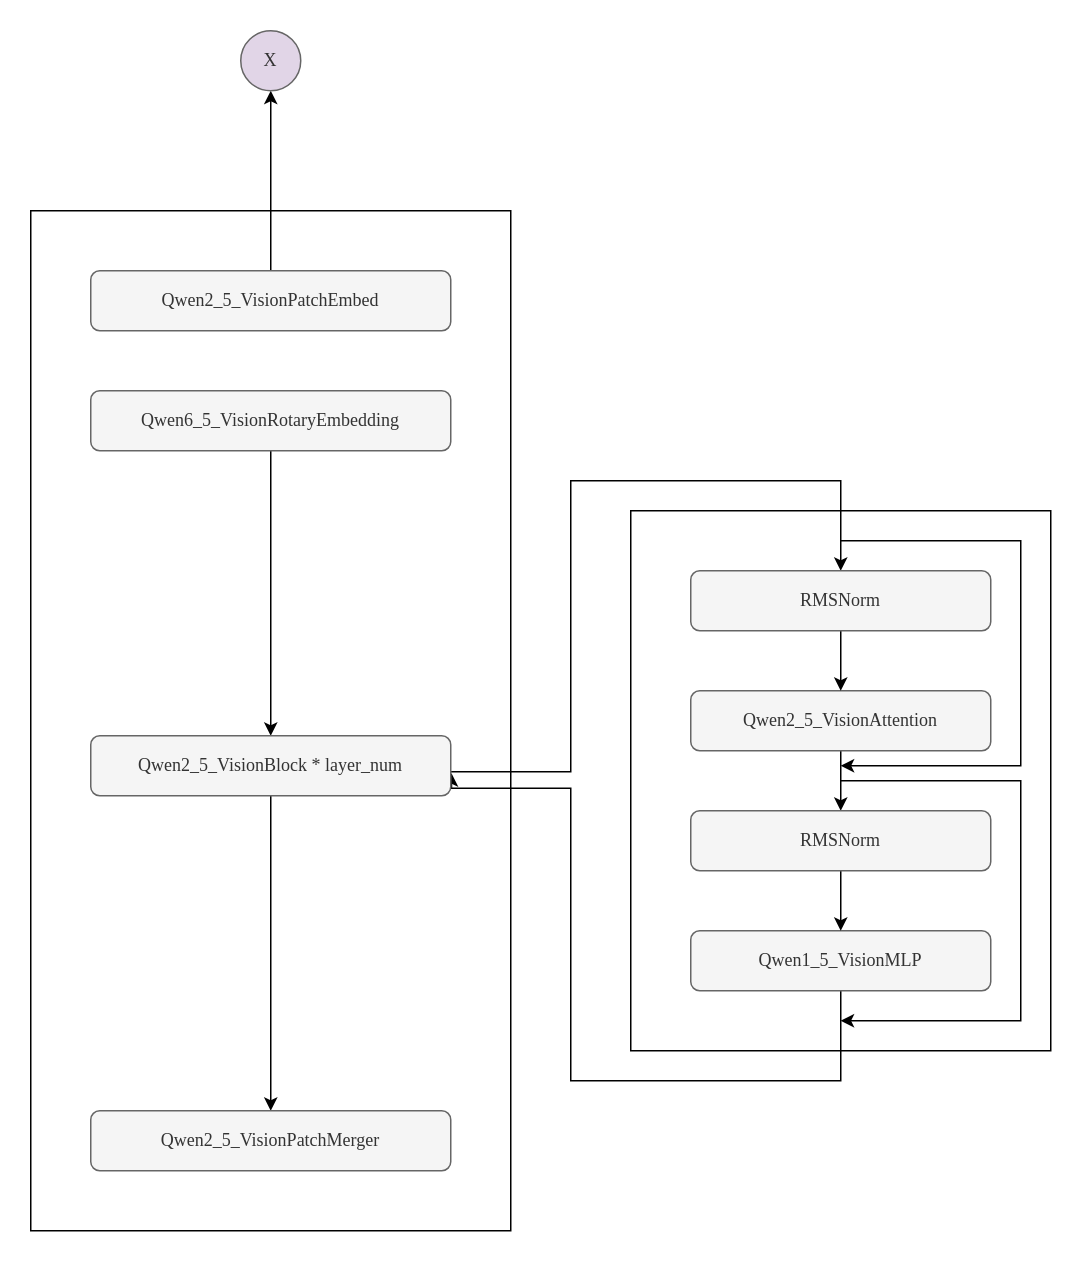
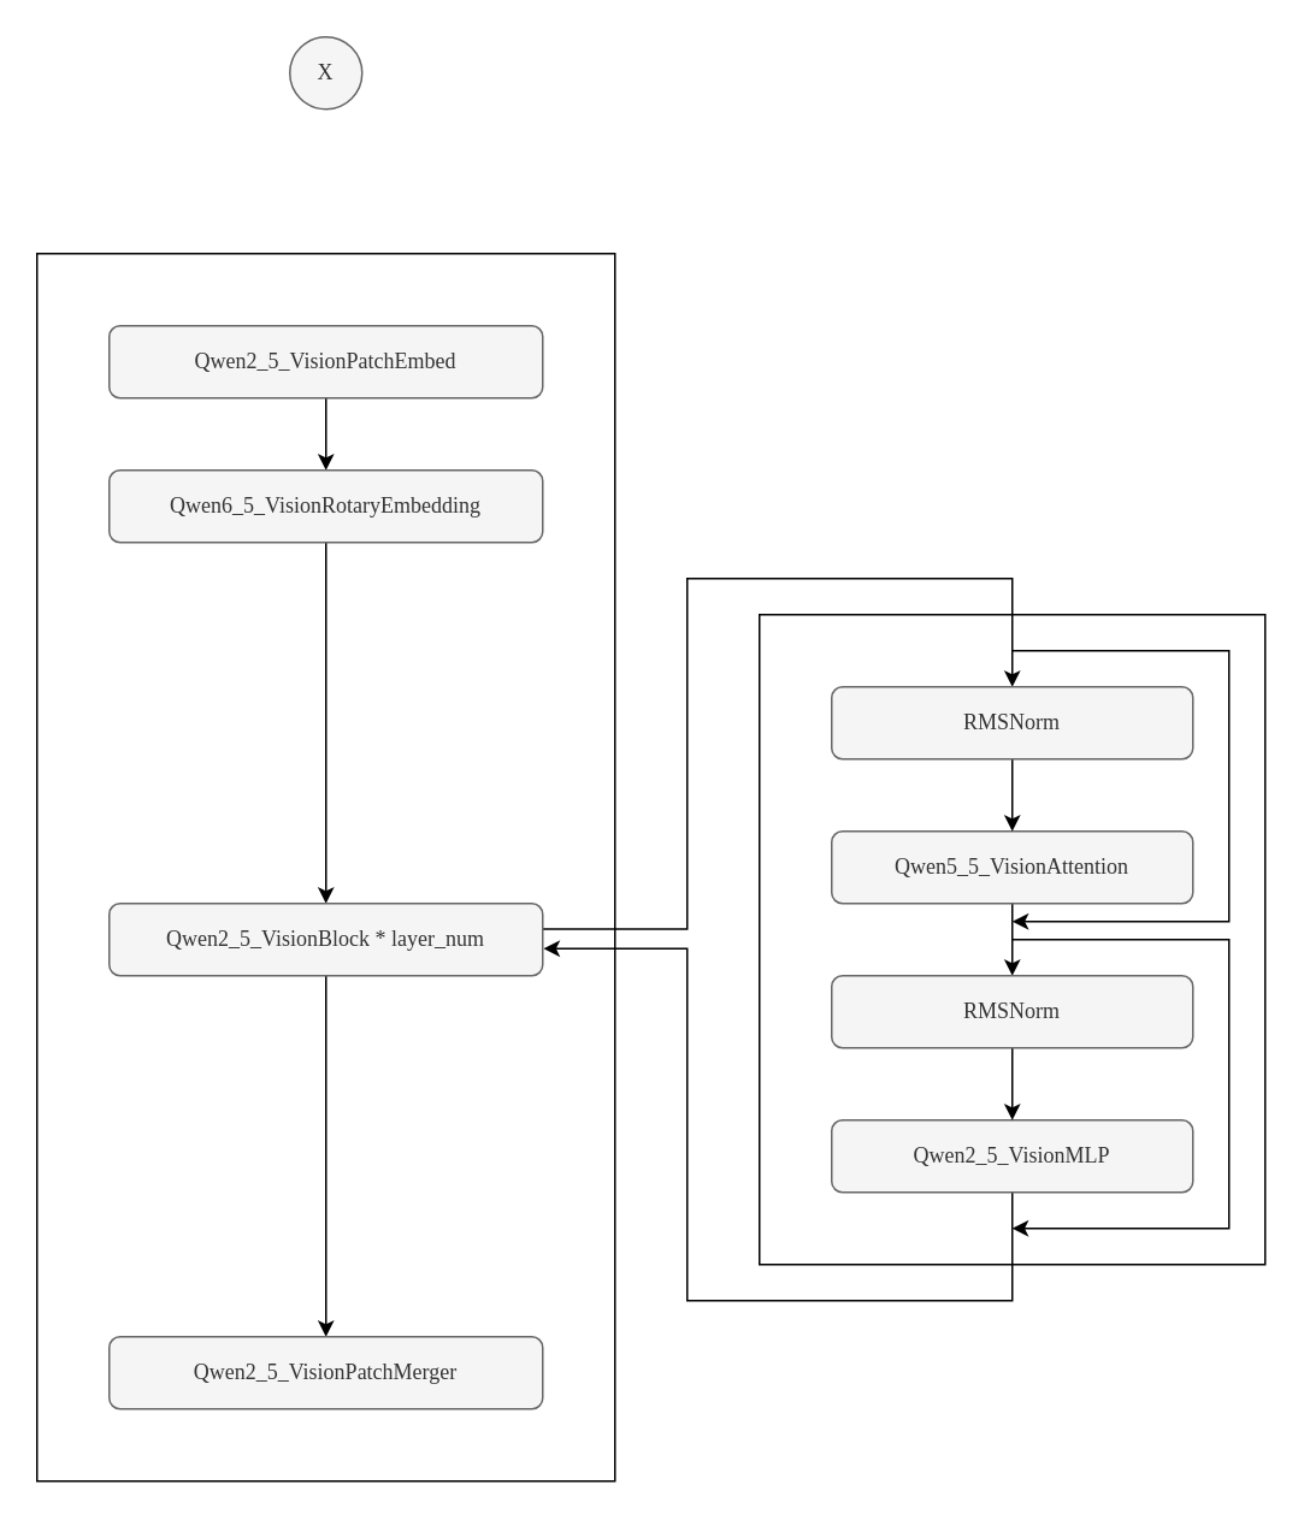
  <mxCell id="0" />
  <mxCell id="1" parent="0" />
  <mxCell id="2" value="" style="rounded=0;whiteSpace=wrap;html=1;fillColor=none;strokeColor=#000000;" vertex="1" parent="1"><mxGeometry x="20" y="140" width="320" height="680" as="geometry" /></mxCell>
  <mxCell id="3" style="edgeStyle=orthogonalEdgeStyle;rounded=0;orthogonalLoop=1;jettySize=auto;html=1;exitX=0.5;exitY=1;exitDx=0;exitDy=0;entryX=1.002;entryY=0.625;entryDx=0;entryDy=0;entryPerimeter=0;" edge="1" parent="1" source="15" target="11"><mxGeometry relative="1" as="geometry"><Array as="points"><mxPoint x="560" y="720" /><mxPoint x="380" y="720" /><mxPoint x="380" y="525" /></Array></mxGeometry></mxCell>
  <mxCell id="4" value="" style="rounded=0;whiteSpace=wrap;html=1;fillColor=none;strokeColor=#000000;" vertex="1" parent="1"><mxGeometry x="420" y="340" width="280" height="360" as="geometry" /></mxCell>
- <mxCell id="5" value="" style="edgeStyle=orthogonalEdgeStyle;rounded=0;orthogonalLoop=1;jettySize=auto;html=1;" edge="1" parent="1" source="6" target="20"><mxGeometry relative="1" as="geometry" /></mxCell>
+ <mxCell id="5" value="" style="edgeStyle=orthogonalEdgeStyle;rounded=0;orthogonalLoop=1;jettySize=auto;html=1;" edge="1" parent="1" source="6" target="8"><mxGeometry relative="1" as="geometry" /></mxCell>
  <mxCell id="6" value="&lt;font face=&quot;Comic Sans MS&quot;&gt;Qwen2_5_VisionPatchEmbed&lt;/font&gt;" style="rounded=1;whiteSpace=wrap;html=1;fillColor=#f5f5f5;fontColor=#333333;strokeColor=#666666;" vertex="1" parent="1"><mxGeometry x="60" y="180" width="240" height="40" as="geometry" /></mxCell>
  <mxCell id="7" style="edgeStyle=orthogonalEdgeStyle;rounded=0;orthogonalLoop=1;jettySize=auto;html=1;entryX=0.5;entryY=0;entryDx=0;entryDy=0;" edge="1" parent="1" source="8" target="11"><mxGeometry relative="1" as="geometry" /></mxCell>
  <mxCell id="8" value="&lt;font face=&quot;Comic Sans MS&quot;&gt;Qwen6_5_VisionRotaryEmbedding&lt;/font&gt;" style="rounded=1;whiteSpace=wrap;html=1;fillColor=#f5f5f5;strokeColor=#666666;fontColor=#333333;" vertex="1" parent="1"><mxGeometry x="60" y="260" width="240" height="40" as="geometry" /></mxCell>
  <mxCell id="9" style="edgeStyle=orthogonalEdgeStyle;rounded=0;orthogonalLoop=1;jettySize=auto;html=1;entryX=0.5;entryY=0;entryDx=0;entryDy=0;" edge="1" parent="1" source="11" target="12"><mxGeometry relative="1" as="geometry" /></mxCell>
  <mxCell id="10" style="edgeStyle=orthogonalEdgeStyle;rounded=0;orthogonalLoop=1;jettySize=auto;html=1;exitX=0.997;exitY=0.356;exitDx=0;exitDy=0;exitPerimeter=0;entryX=0.5;entryY=0;entryDx=0;entryDy=0;" edge="1" parent="1" source="11" target="17"><mxGeometry relative="1" as="geometry"><Array as="points"><mxPoint x="380" y="514" /><mxPoint x="380" y="320" /><mxPoint x="560" y="320" /></Array></mxGeometry></mxCell>
- <mxCell id="11" value="&lt;font face=&quot;Comic Sans MS&quot;&gt;Qwen2_5_VisionBlock * layer_num&lt;/font&gt;" style="rounded=1;whiteSpace=wrap;html=1;fillColor=#f5f5f5;strokeColor=#666666;fontColor=#333333;" vertex="1" parent="1"><mxGeometry x="60" y="490" width="240" height="40" as="geometry" /></mxCell>
+ <mxCell id="11" value="&lt;font face=&quot;Comic Sans MS&quot;&gt;Qwen2_5_VisionBlock * layer_num&lt;/font&gt;" style="rounded=1;whiteSpace=wrap;html=1;fillColor=#f5f5f5;strokeColor=#666666;fontColor=#333333;" vertex="1" parent="1"><mxGeometry x="60" y="500" width="240" height="40" as="geometry" /></mxCell>
  <mxCell id="12" value="&lt;font face=&quot;Comic Sans MS&quot;&gt;Qwen2_5_VisionPatchMerger&lt;/font&gt;" style="rounded=1;whiteSpace=wrap;html=1;fillColor=#f5f5f5;strokeColor=#666666;fontColor=#333333;" vertex="1" parent="1"><mxGeometry x="60" y="740" width="240" height="40" as="geometry" /></mxCell>
  <mxCell id="13" style="edgeStyle=orthogonalEdgeStyle;rounded=0;orthogonalLoop=1;jettySize=auto;html=1;" edge="1" parent="1" source="14" target="19"><mxGeometry relative="1" as="geometry" /></mxCell>
- <mxCell id="14" value="&lt;font face=&quot;Comic Sans MS&quot;&gt;Qwen2_5_VisionAttention&lt;/font&gt;" style="rounded=1;whiteSpace=wrap;html=1;fillColor=#f5f5f5;strokeColor=#666666;fontColor=#333333;" vertex="1" parent="1"><mxGeometry x="460" y="460" width="200" height="40" as="geometry" /></mxCell>
- <mxCell id="15" value="&lt;font face=&quot;Comic Sans MS&quot;&gt;Qwen1_5_VisionMLP&lt;/font&gt;" style="rounded=1;whiteSpace=wrap;html=1;fillColor=#f5f5f5;strokeColor=#666666;fontColor=#333333;" vertex="1" parent="1"><mxGeometry x="460" y="620" width="200" height="40" as="geometry" /></mxCell>
+ <mxCell id="14" value="&lt;font face=&quot;Comic Sans MS&quot;&gt;Qwen5_5_VisionAttention&lt;/font&gt;" style="rounded=1;whiteSpace=wrap;html=1;fillColor=#f5f5f5;strokeColor=#666666;fontColor=#333333;" vertex="1" parent="1"><mxGeometry x="460" y="460" width="200" height="40" as="geometry" /></mxCell>
+ <mxCell id="15" value="&lt;font face=&quot;Comic Sans MS&quot;&gt;Qwen2_5_VisionMLP&lt;/font&gt;" style="rounded=1;whiteSpace=wrap;html=1;fillColor=#f5f5f5;strokeColor=#666666;fontColor=#333333;" vertex="1" parent="1"><mxGeometry x="460" y="620" width="200" height="40" as="geometry" /></mxCell>
  <mxCell id="16" style="edgeStyle=orthogonalEdgeStyle;rounded=0;orthogonalLoop=1;jettySize=auto;html=1;entryX=0.5;entryY=0;entryDx=0;entryDy=0;" edge="1" parent="1" source="17" target="14"><mxGeometry relative="1" as="geometry" /></mxCell>
  <mxCell id="17" value="&lt;font face=&quot;Comic Sans MS&quot;&gt;RMSNorm&lt;/font&gt;" style="rounded=1;whiteSpace=wrap;html=1;fillColor=#f5f5f5;strokeColor=#666666;fontColor=#333333;" vertex="1" parent="1"><mxGeometry x="460" y="380" width="200" height="40" as="geometry" /></mxCell>
  <mxCell id="18" style="edgeStyle=orthogonalEdgeStyle;rounded=0;orthogonalLoop=1;jettySize=auto;html=1;entryX=0.5;entryY=0;entryDx=0;entryDy=0;" edge="1" parent="1" source="19" target="15"><mxGeometry relative="1" as="geometry" /></mxCell>
  <mxCell id="19" value="&lt;font face=&quot;Comic Sans MS&quot;&gt;RMSNorm&lt;/font&gt;" style="rounded=1;whiteSpace=wrap;html=1;fillColor=#f5f5f5;strokeColor=#666666;fontColor=#333333;" vertex="1" parent="1"><mxGeometry x="460" y="540" width="200" height="40" as="geometry" /></mxCell>
- <mxCell id="20" value="&lt;font face=&quot;Comic Sans MS&quot;&gt;X&lt;/font&gt;" style="ellipse;whiteSpace=wrap;html=1;aspect=fixed;fillColor=#e1d5e7;fontColor=#333333;strokeColor=#666666;" vertex="1" parent="1"><mxGeometry x="160" y="20" width="40" height="40" as="geometry" /></mxCell>
+ <mxCell id="20" value="&lt;font face=&quot;Comic Sans MS&quot;&gt;X&lt;/font&gt;" style="ellipse;whiteSpace=wrap;html=1;aspect=fixed;fillColor=#f5f5f5;fontColor=#333333;strokeColor=#666666;" vertex="1" parent="1"><mxGeometry x="160" y="20" width="40" height="40" as="geometry" /></mxCell>
  <mxCell id="21" style="edgeStyle=orthogonalEdgeStyle;rounded=0;orthogonalLoop=1;jettySize=auto;html=1;" edge="1" parent="1"><mxGeometry relative="1" as="geometry"><mxPoint x="560" y="360" as="sourcePoint" /><mxPoint x="560" y="510" as="targetPoint" /><Array as="points"><mxPoint x="680" y="360" /><mxPoint x="680" y="510" /><mxPoint x="560" y="510" /></Array></mxGeometry></mxCell>
  <mxCell id="22" style="edgeStyle=orthogonalEdgeStyle;rounded=0;orthogonalLoop=1;jettySize=auto;html=1;" edge="1" parent="1"><mxGeometry relative="1" as="geometry"><mxPoint x="560" y="520" as="sourcePoint" /><mxPoint x="559.94" y="680" as="targetPoint" /><Array as="points"><mxPoint x="680" y="520" /><mxPoint x="680" y="680" /></Array></mxGeometry></mxCell>
